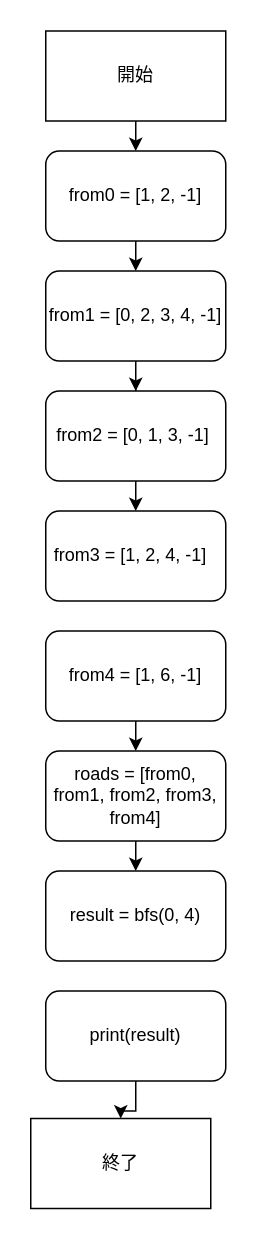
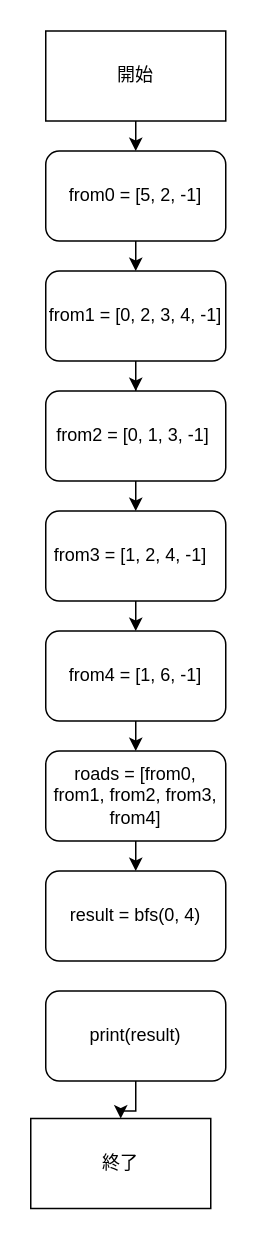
  <mxCell id="0" />
  <mxCell id="1" parent="0" />
  <mxCell id="2" style="edgeStyle=orthogonalEdgeStyle;rounded=0;orthogonalLoop=1;jettySize=auto;html=1;exitX=0.5;exitY=1;exitDx=0;exitDy=0;entryX=0.5;entryY=0;entryDx=0;entryDy=0;" edge="1" parent="1" source="3" target="5"><mxGeometry relative="1" as="geometry" /></mxCell>
  <mxCell id="3" value="開始" style="rounded=0;whiteSpace=wrap;html=1;" vertex="1" parent="1"><mxGeometry x="30" width="120" height="60" as="geometry" y="20" /></mxCell>
  <mxCell id="4" style="edgeStyle=orthogonalEdgeStyle;rounded=0;orthogonalLoop=1;jettySize=auto;html=1;exitX=0.5;exitY=1;exitDx=0;exitDy=0;entryX=0.5;entryY=0;entryDx=0;entryDy=0;" edge="1" parent="1" source="5" target="7"><mxGeometry relative="1" as="geometry" /></mxCell>
- <mxCell id="5" value="from0 = [1, 2, -1]" style="rounded=1;whiteSpace=wrap;html=1;" vertex="1" parent="1"><mxGeometry x="30" y="100" width="120" height="60" as="geometry" /></mxCell>
+ <mxCell id="5" value="from0 = [5, 2, -1]" style="rounded=1;whiteSpace=wrap;html=1;" vertex="1" parent="1"><mxGeometry x="30" y="100" width="120" height="60" as="geometry" /></mxCell>
  <mxCell id="6" style="edgeStyle=orthogonalEdgeStyle;rounded=0;orthogonalLoop=1;jettySize=auto;html=1;exitX=0.5;exitY=1;exitDx=0;exitDy=0;" edge="1" parent="1" source="7" target="9"><mxGeometry relative="1" as="geometry" /></mxCell>
  <mxCell id="7" value="from1 = [0, 2, 3, 4, -1]" style="rounded=1;whiteSpace=wrap;html=1;" vertex="1" parent="1"><mxGeometry x="30" y="180" width="120" height="60" as="geometry" /></mxCell>
  <mxCell id="8" style="edgeStyle=orthogonalEdgeStyle;rounded=0;orthogonalLoop=1;jettySize=auto;html=1;exitX=0.5;exitY=1;exitDx=0;exitDy=0;entryX=0.5;entryY=0;entryDx=0;entryDy=0;" edge="1" parent="1" source="9" target="11"><mxGeometry relative="1" as="geometry" /></mxCell>
  <mxCell id="9" value="from2 = [0, 1, 3, -1]&amp;nbsp;" style="rounded=1;whiteSpace=wrap;html=1;" vertex="1" parent="1"><mxGeometry x="30" y="260" width="120" height="60" as="geometry" /></mxCell>
+ <mxCell id="10" style="edgeStyle=orthogonalEdgeStyle;rounded=0;orthogonalLoop=1;jettySize=auto;html=1;exitX=0.5;exitY=1;exitDx=0;exitDy=0;entryX=0.5;entryY=0;entryDx=0;entryDy=0;" edge="1" parent="1" source="11" target="13"><mxGeometry relative="1" as="geometry" /></mxCell>
  <mxCell id="11" value="from3 = [1, 2, 4, -1]&amp;nbsp;&amp;nbsp;" style="rounded=1;whiteSpace=wrap;html=1;" vertex="1" parent="1"><mxGeometry x="30" y="340" width="120" height="60" as="geometry" /></mxCell>
  <mxCell id="12" style="edgeStyle=orthogonalEdgeStyle;rounded=0;orthogonalLoop=1;jettySize=auto;html=1;exitX=0.5;exitY=1;exitDx=0;exitDy=0;entryX=0.5;entryY=0;entryDx=0;entryDy=0;" edge="1" parent="1" source="13" target="15"><mxGeometry relative="1" as="geometry" /></mxCell>
  <mxCell id="13" value="from4 = [1, 6, -1]" style="rounded=1;whiteSpace=wrap;html=1;" vertex="1" parent="1"><mxGeometry x="30" y="420" width="120" height="60" as="geometry" /></mxCell>
  <mxCell id="14" style="edgeStyle=orthogonalEdgeStyle;rounded=0;orthogonalLoop=1;jettySize=auto;html=1;exitX=0.5;exitY=1;exitDx=0;exitDy=0;entryX=0.5;entryY=0;entryDx=0;entryDy=0;" edge="1" parent="1" source="15" target="16"><mxGeometry relative="1" as="geometry" /></mxCell>
  <mxCell id="15" value="roads = [from0, from1, from2, from3, from4]" style="rounded=1;whiteSpace=wrap;html=1;" vertex="1" parent="1"><mxGeometry x="30" y="500" width="120" height="60" as="geometry" /></mxCell>
  <mxCell id="16" value="result = bfs(0, 4)　　" style="rounded=1;whiteSpace=wrap;html=1;" vertex="1" parent="1"><mxGeometry x="30" y="580" width="120" height="60" as="geometry" /></mxCell>
  <mxCell id="17" style="edgeStyle=orthogonalEdgeStyle;rounded=0;orthogonalLoop=1;jettySize=auto;html=1;exitX=0.5;exitY=1;exitDx=0;exitDy=0;" edge="1" parent="1" source="18" target="19"><mxGeometry relative="1" as="geometry" /></mxCell>
  <mxCell id="18" value="print(result)" style="rounded=1;whiteSpace=wrap;html=1;" vertex="1" parent="1"><mxGeometry x="30" y="660" width="120" height="60" as="geometry" /></mxCell>
  <mxCell id="19" value="終了" style="rounded=0;whiteSpace=wrap;html=1;" vertex="1" parent="1"><mxGeometry x="20" y="745" width="120" height="60" as="geometry" /></mxCell>
